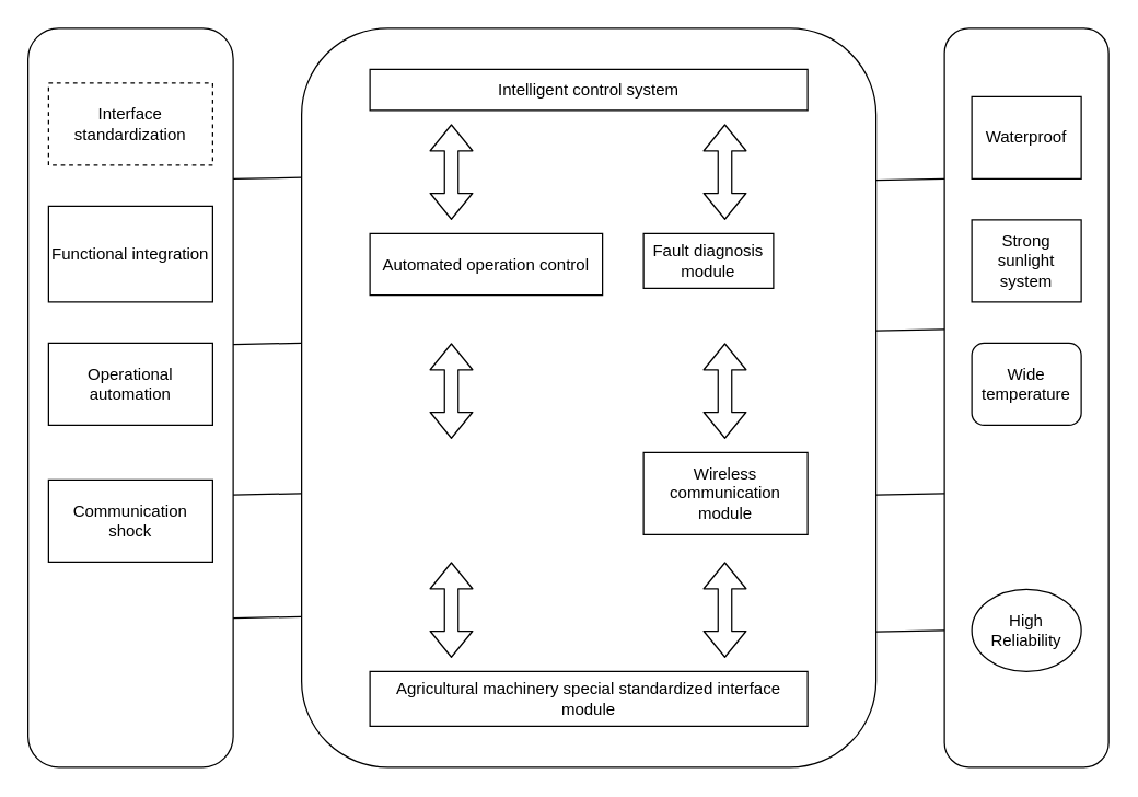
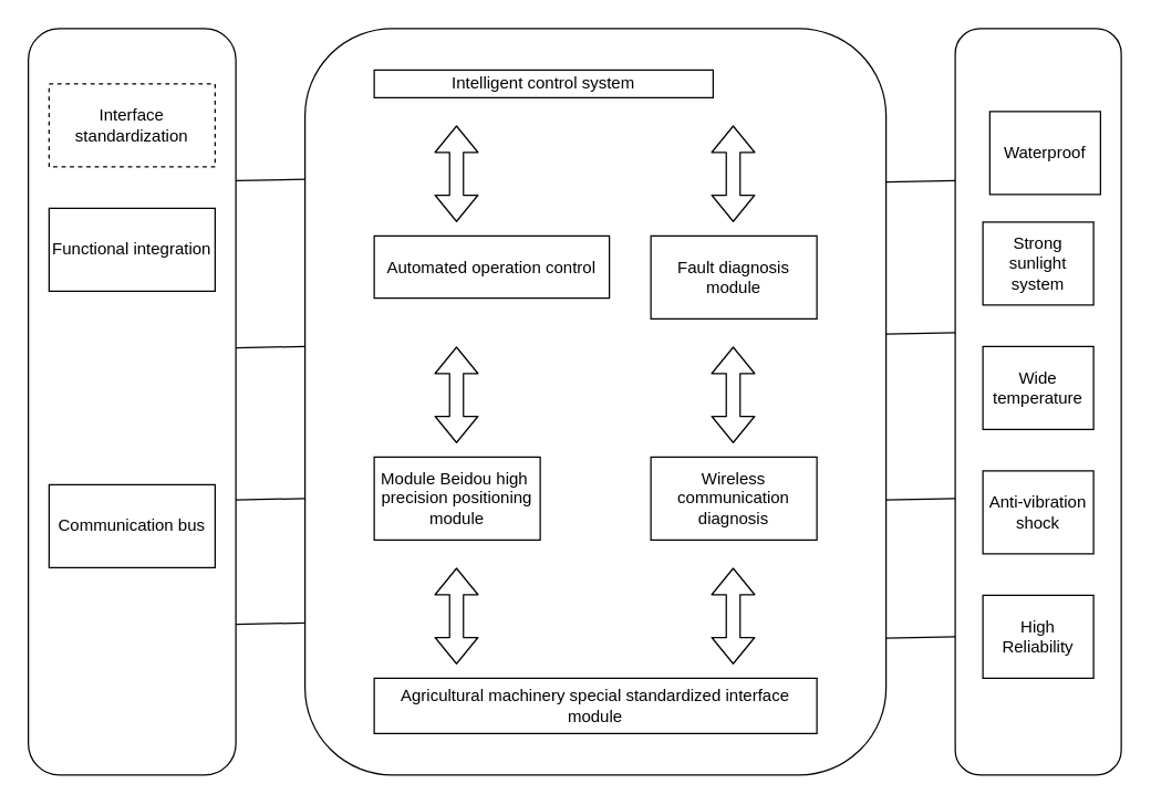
  <mxCell id="0" />
  <mxCell id="1" parent="0" />
  <mxCell id="2" value="" style="group" vertex="1" connectable="0" parent="1"><mxGeometry x="20" y="20" width="150" height="540" as="geometry" /></mxCell>
  <mxCell id="3" value="" style="rounded=1;whiteSpace=wrap;html=1;" vertex="1" parent="2"><mxGeometry width="150" height="540" as="geometry" /></mxCell>
  <mxCell id="4" value="Interface standardization" style="rounded=0;whiteSpace=wrap;html=1;dashed=1;" vertex="1" parent="2"><mxGeometry x="15" y="40" width="120" height="60" as="geometry" /></mxCell>
- <mxCell id="5" value="Functional integration" style="rounded=0;whiteSpace=wrap;html=1;" vertex="1" parent="2"><mxGeometry x="15" y="130" width="120" height="70" as="geometry" /></mxCell>
- <mxCell id="6" value="Operational automation" style="rounded=0;whiteSpace=wrap;html=1;" vertex="1" parent="2"><mxGeometry x="15" y="230" width="120" height="60" as="geometry" /></mxCell>
- <mxCell id="7" value="Communication shock" style="rounded=0;whiteSpace=wrap;html=1;" vertex="1" parent="2"><mxGeometry x="15" y="330" width="120" height="60" as="geometry" /></mxCell>
+ <mxCell id="5" value="Functional integration" style="rounded=0;whiteSpace=wrap;html=1;" vertex="1" parent="2"><mxGeometry x="15" y="130" width="120" height="60" as="geometry" /></mxCell>
+ <mxCell id="7" value="Communication bus" style="rounded=0;whiteSpace=wrap;html=1;" vertex="1" parent="2"><mxGeometry x="15" y="330" width="120" height="60" as="geometry" /></mxCell>
  <mxCell id="8" value="" style="group" vertex="1" connectable="0" parent="1"><mxGeometry x="220" y="20" width="420" height="540" as="geometry" /></mxCell>
  <mxCell id="9" value="" style="rounded=1;whiteSpace=wrap;html=1;" vertex="1" parent="8"><mxGeometry width="420" height="540" as="geometry" /></mxCell>
- <mxCell id="10" value="Intelligent control system" style="rounded=0;whiteSpace=wrap;html=1;" vertex="1" parent="8"><mxGeometry x="50" y="30" width="320" height="30" as="geometry" /></mxCell>
+ <mxCell id="10" value="Intelligent control system" style="rounded=0;whiteSpace=wrap;html=1;" vertex="1" parent="8"><mxGeometry x="50" y="30" width="245" height="20" as="geometry" /></mxCell>
  <mxCell id="11" value="Automated operation control" style="rounded=0;whiteSpace=wrap;html=1;" vertex="1" parent="8"><mxGeometry x="50" y="150" width="170" height="45" as="geometry" /></mxCell>
- <mxCell id="12" value="Fault diagnosis module" style="rounded=0;whiteSpace=wrap;html=1;" vertex="1" parent="8"><mxGeometry x="250" y="150" width="95" height="40" as="geometry" /></mxCell>
- <mxCell id="14" value="Wireless communication module" style="rounded=0;whiteSpace=wrap;html=1;" vertex="1" parent="8"><mxGeometry x="250" y="310" width="120" height="60" as="geometry" /></mxCell>
+ <mxCell id="12" value="Fault diagnosis module" style="rounded=0;whiteSpace=wrap;html=1;" vertex="1" parent="8"><mxGeometry x="250" y="150" width="120" height="60" as="geometry" /></mxCell>
+ <mxCell id="13" value="Module Beidou high&amp;nbsp; precision positioning module" style="rounded=0;whiteSpace=wrap;html=1;" vertex="1" parent="8"><mxGeometry x="50" y="310" width="120" height="60" as="geometry" /></mxCell>
+ <mxCell id="14" value="Wireless communication diagnosis" style="rounded=0;whiteSpace=wrap;html=1;" vertex="1" parent="8"><mxGeometry x="250" y="310" width="120" height="60" as="geometry" /></mxCell>
  <mxCell id="15" value="Agricultural machinery special standardized interface module" style="rounded=0;whiteSpace=wrap;html=1;" vertex="1" parent="8"><mxGeometry x="50" y="470" width="320" height="40" as="geometry" /></mxCell>
  <mxCell id="16" value="" style="shape=flexArrow;endArrow=classic;startArrow=classic;html=1;" edge="1" parent="8"><mxGeometry width="50" height="50" relative="1" as="geometry"><mxPoint x="109.5" y="70" as="sourcePoint" /><mxPoint x="109.5" y="140" as="targetPoint" /></mxGeometry></mxCell>
  <mxCell id="17" value="" style="shape=flexArrow;endArrow=classic;startArrow=classic;html=1;" edge="1" parent="8"><mxGeometry width="50" height="50" relative="1" as="geometry"><mxPoint x="309.5" y="70" as="sourcePoint" /><mxPoint x="309.5" y="140" as="targetPoint" /></mxGeometry></mxCell>
  <mxCell id="18" value="" style="shape=flexArrow;endArrow=classic;startArrow=classic;html=1;" edge="1" parent="8"><mxGeometry width="50" height="50" relative="1" as="geometry"><mxPoint x="109.5" y="230" as="sourcePoint" /><mxPoint x="109.5" y="300" as="targetPoint" /></mxGeometry></mxCell>
  <mxCell id="19" value="" style="shape=flexArrow;endArrow=classic;startArrow=classic;html=1;" edge="1" parent="8"><mxGeometry width="50" height="50" relative="1" as="geometry"><mxPoint x="309.5" y="230" as="sourcePoint" /><mxPoint x="309.5" y="300" as="targetPoint" /></mxGeometry></mxCell>
  <mxCell id="20" value="" style="shape=flexArrow;endArrow=classic;startArrow=classic;html=1;" edge="1" parent="8"><mxGeometry width="50" height="50" relative="1" as="geometry"><mxPoint x="109.5" y="390" as="sourcePoint" /><mxPoint x="109.5" y="460" as="targetPoint" /></mxGeometry></mxCell>
  <mxCell id="21" value="" style="shape=flexArrow;endArrow=classic;startArrow=classic;html=1;" edge="1" parent="8"><mxGeometry width="50" height="50" relative="1" as="geometry"><mxPoint x="309.5" y="390" as="sourcePoint" /><mxPoint x="309.5" y="460" as="targetPoint" /></mxGeometry></mxCell>
  <mxCell id="22" value="" style="rounded=1;whiteSpace=wrap;html=1;" vertex="1" parent="1"><mxGeometry x="690" y="20" width="120" height="540" as="geometry" /></mxCell>
- <mxCell id="23" value="Waterproof" style="rounded=0;whiteSpace=wrap;html=1;" vertex="1" parent="1"><mxGeometry x="710" y="70" width="80" height="60" as="geometry" /></mxCell>
+ <mxCell id="23" value="Waterproof" style="rounded=0;whiteSpace=wrap;html=1;" vertex="1" parent="1"><mxGeometry x="715" y="80" width="80" height="60" as="geometry" /></mxCell>
  <mxCell id="24" value="Strong sunlight system" style="rounded=0;whiteSpace=wrap;html=1;" vertex="1" parent="1"><mxGeometry x="710" y="160" width="80" height="60" as="geometry" /></mxCell>
- <mxCell id="25" value="Wide temperature" style="whiteSpace=wrap;html=1;rounded=1;" vertex="1" parent="1"><mxGeometry x="710" y="250" width="80" height="60" as="geometry" /></mxCell>
- <mxCell id="27" value="High Reliability" style="ellipse;whiteSpace=wrap;html=1;" vertex="1" parent="1"><mxGeometry x="710" y="430" width="80" height="60" as="geometry" /></mxCell>
+ <mxCell id="25" value="Wide temperature" style="rounded=0;whiteSpace=wrap;html=1;" vertex="1" parent="1"><mxGeometry x="710" y="250" width="80" height="60" as="geometry" /></mxCell>
+ <mxCell id="26" value="Anti-vibration shock" style="rounded=0;whiteSpace=wrap;html=1;" vertex="1" parent="1"><mxGeometry x="710" y="340" width="80" height="60" as="geometry" /></mxCell>
+ <mxCell id="27" value="High Reliability" style="rounded=0;whiteSpace=wrap;html=1;" vertex="1" parent="1"><mxGeometry x="710" y="430" width="80" height="60" as="geometry" /></mxCell>
  <mxCell id="28" value="" style="endArrow=none;html=1;entryX=0;entryY=0.202;entryDx=0;entryDy=0;entryPerimeter=0;" edge="1" parent="1" target="9"><mxGeometry width="50" height="50" relative="1" as="geometry"><mxPoint x="170" y="130" as="sourcePoint" /><mxPoint x="220" y="80" as="targetPoint" /></mxGeometry></mxCell>
  <mxCell id="29" value="" style="endArrow=none;html=1;entryX=0;entryY=0.202;entryDx=0;entryDy=0;entryPerimeter=0;" edge="1" parent="1"><mxGeometry width="50" height="50" relative="1" as="geometry"><mxPoint x="170" y="250.92" as="sourcePoint" /><mxPoint x="220" y="250" as="targetPoint" /></mxGeometry></mxCell>
  <mxCell id="30" value="" style="endArrow=none;html=1;entryX=0;entryY=0.202;entryDx=0;entryDy=0;entryPerimeter=0;" edge="1" parent="1"><mxGeometry width="50" height="50" relative="1" as="geometry"><mxPoint x="170" y="360.92" as="sourcePoint" /><mxPoint x="220" y="360" as="targetPoint" /></mxGeometry></mxCell>
  <mxCell id="31" value="" style="endArrow=none;html=1;entryX=0;entryY=0.202;entryDx=0;entryDy=0;entryPerimeter=0;" edge="1" parent="1"><mxGeometry width="50" height="50" relative="1" as="geometry"><mxPoint x="170" y="450.92" as="sourcePoint" /><mxPoint x="220" y="450" as="targetPoint" /></mxGeometry></mxCell>
  <mxCell id="32" value="" style="endArrow=none;html=1;entryX=0;entryY=0.202;entryDx=0;entryDy=0;entryPerimeter=0;" edge="1" parent="1"><mxGeometry width="50" height="50" relative="1" as="geometry"><mxPoint x="640" y="130.92" as="sourcePoint" /><mxPoint x="690" y="130" as="targetPoint" /></mxGeometry></mxCell>
  <mxCell id="33" value="" style="endArrow=none;html=1;entryX=0;entryY=0.202;entryDx=0;entryDy=0;entryPerimeter=0;" edge="1" parent="1"><mxGeometry width="50" height="50" relative="1" as="geometry"><mxPoint x="640" y="240.92" as="sourcePoint" /><mxPoint x="690" y="240" as="targetPoint" /></mxGeometry></mxCell>
  <mxCell id="34" value="" style="endArrow=none;html=1;entryX=0;entryY=0.202;entryDx=0;entryDy=0;entryPerimeter=0;" edge="1" parent="1"><mxGeometry width="50" height="50" relative="1" as="geometry"><mxPoint x="640" y="360.92" as="sourcePoint" /><mxPoint x="690" y="360" as="targetPoint" /></mxGeometry></mxCell>
  <mxCell id="35" value="" style="endArrow=none;html=1;entryX=0;entryY=0.202;entryDx=0;entryDy=0;entryPerimeter=0;" edge="1" parent="1"><mxGeometry width="50" height="50" relative="1" as="geometry"><mxPoint x="640" y="460.92" as="sourcePoint" /><mxPoint x="690" y="460" as="targetPoint" /></mxGeometry></mxCell>
